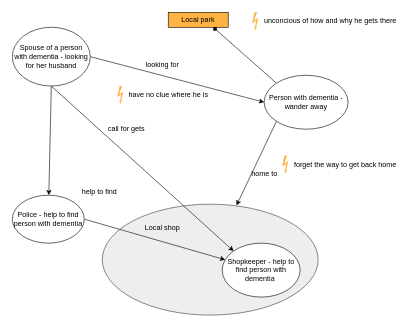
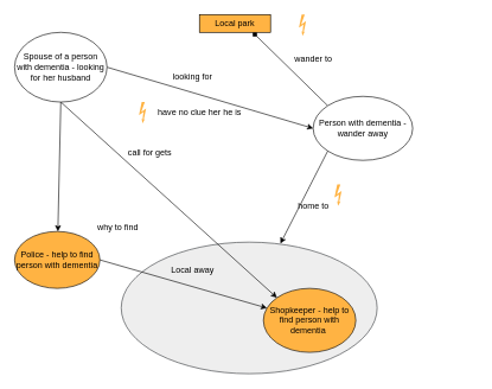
  <mxCell id="0" />
  <mxCell id="1" parent="0" />
  <mxCell id="2" value="" style="ellipse;whiteSpace=wrap;html=1;fillColor=#eeeeee;strokeColor=#36393d;" vertex="1" parent="1"><mxGeometry x="170" y="340" width="360" height="185" as="geometry" /></mxCell>
  <mxCell id="3" style="rounded=0;orthogonalLoop=1;jettySize=auto;html=1;exitX=0;exitY=0;exitDx=0;exitDy=0;entryX=0.75;entryY=1;entryDx=0;entryDy=0;endArrow=diamond;" edge="1" parent="1" source="4" target="16"><mxGeometry relative="1" as="geometry"><mxPoint x="399.354" y="18.834" as="targetPoint" /></mxGeometry></mxCell>
- <mxCell id="4" value="Person with dementia - wander away" style="ellipse;whiteSpace=wrap;html=1;" vertex="1" parent="1"><mxGeometry x="440" y="125" width="140" height="90" as="geometry" /></mxCell>
- <mxCell id="5" value="Local shop" style="text;html=1;align=center;verticalAlign=middle;resizable=0;points=[];autosize=1;strokeColor=none;fillColor=none;" vertex="1" parent="1"><mxGeometry x="230" y="365" width="80" height="30" as="geometry" /></mxCell>
+ <mxCell id="4" value="Person with dementia - wander away" style="ellipse;whiteSpace=wrap;html=1;" vertex="1" parent="1"><mxGeometry x="440" y="135" width="140" height="90" as="geometry" /></mxCell>
+ <mxCell id="5" value="Local away" style="text;html=1;align=center;verticalAlign=middle;resizable=0;points=[];autosize=1;strokeColor=none;fillColor=none;" vertex="1" parent="1"><mxGeometry x="230" y="365" width="80" height="30" as="geometry" /></mxCell>
  <mxCell id="6" style="rounded=0;orthogonalLoop=1;jettySize=auto;html=1;exitX=1;exitY=0.5;exitDx=0;exitDy=0;entryX=0;entryY=0.5;entryDx=0;entryDy=0;" edge="1" parent="1" source="9" target="4"><mxGeometry relative="1" as="geometry" /></mxCell>
  <mxCell id="7" style="rounded=0;orthogonalLoop=1;jettySize=auto;html=1;exitX=0.5;exitY=1;exitDx=0;exitDy=0;entryX=0;entryY=0;entryDx=0;entryDy=0;" edge="1" parent="1" source="9" target="10"><mxGeometry relative="1" as="geometry" /></mxCell>
  <mxCell id="8" style="rounded=0;orthogonalLoop=1;jettySize=auto;html=1;exitX=0.5;exitY=1;exitDx=0;exitDy=0;" edge="1" parent="1" source="9" target="21"><mxGeometry relative="1" as="geometry" /></mxCell>
  <mxCell id="9" value="Spouse of a person with dementia - looking for her husband" style="ellipse;whiteSpace=wrap;html=1;" vertex="1" parent="1"><mxGeometry x="20" y="45" width="130" height="98" as="geometry" /></mxCell>
- <mxCell id="10" value="Shopkeeper - help to find person with dementia&amp;nbsp;" style="ellipse;whiteSpace=wrap;html=1;" vertex="1" parent="1"><mxGeometry x="370" y="405" width="130" height="90" as="geometry" /></mxCell>
+ <mxCell id="10" value="Shopkeeper - help to find person with dementia&amp;nbsp;" style="ellipse;whiteSpace=wrap;html=1;fillColor=#ffb343;" vertex="1" parent="1"><mxGeometry x="370" y="405" width="130" height="90" as="geometry" /></mxCell>
  <mxCell id="11" style="rounded=0;orthogonalLoop=1;jettySize=auto;html=1;exitX=0;exitY=1;exitDx=0;exitDy=0;entryX=0.622;entryY=0.011;entryDx=0;entryDy=0;entryPerimeter=0;" edge="1" parent="1" source="4" target="2"><mxGeometry relative="1" as="geometry" /></mxCell>
+ <mxCell id="12" value="wander to" style="text;html=1;align=center;verticalAlign=middle;resizable=0;points=[];autosize=1;strokeColor=none;fillColor=none;" vertex="1" parent="1"><mxGeometry x="400" y="68" width="80" height="30" as="geometry" /></mxCell>
  <mxCell id="13" value="home to" style="text;html=1;align=center;verticalAlign=middle;resizable=0;points=[];autosize=1;strokeColor=none;fillColor=none;" vertex="1" parent="1"><mxGeometry x="410" y="275" width="60" height="30" as="geometry" /></mxCell>
- <mxCell id="14" value="forget the way to get back home" style="text;html=1;align=center;verticalAlign=middle;resizable=0;points=[];autosize=1;strokeColor=none;fillColor=none;" vertex="1" parent="1"><mxGeometry x="480" y="259" width="190" height="30" as="geometry" /></mxCell>
  <mxCell id="15" value="" style="shape=mxgraph.signs.safety.high_voltage_2;html=1;pointerEvents=1;fillColor=#FFB343;strokeColor=none;verticalLabelPosition=bottom;verticalAlign=top;align=center;sketch=0;" vertex="1" parent="1"><mxGeometry x="470" y="259" width="10" height="30" as="geometry" /></mxCell>
  <mxCell id="16" value="Local park" style="rounded=0;whiteSpace=wrap;html=1;fillColor=#ffb343;" vertex="1" parent="1"><mxGeometry x="280" y="20" width="100" height="25" as="geometry" /></mxCell>
  <mxCell id="17" value="looking for" style="text;html=1;align=center;verticalAlign=middle;resizable=0;points=[];autosize=1;strokeColor=none;fillColor=none;rotation=0;" vertex="1" parent="1"><mxGeometry x="230" y="93" width="80" height="30" as="geometry" /></mxCell>
- <mxCell id="18" value="have no clue where he is" style="text;html=1;align=center;verticalAlign=middle;resizable=0;points=[];autosize=1;strokeColor=none;fillColor=none;" vertex="1" parent="1"><mxGeometry x="200" y="143" width="160" height="30" as="geometry" /></mxCell>
+ <mxCell id="18" value="have no clue her he is" style="text;html=1;align=center;verticalAlign=middle;resizable=0;points=[];autosize=1;strokeColor=none;fillColor=none;" vertex="1" parent="1"><mxGeometry x="200" y="143" width="160" height="30" as="geometry" /></mxCell>
  <mxCell id="19" value="" style="shape=mxgraph.signs.safety.high_voltage_2;html=1;pointerEvents=1;fillColor=#FFB343;strokeColor=none;verticalLabelPosition=bottom;verticalAlign=top;align=center;sketch=0;" vertex="1" parent="1"><mxGeometry x="195" y="143" width="10" height="30" as="geometry" /></mxCell>
  <mxCell id="20" style="rounded=0;orthogonalLoop=1;jettySize=auto;html=1;exitX=1;exitY=0.5;exitDx=0;exitDy=0;" edge="1" parent="1" source="21" target="10"><mxGeometry relative="1" as="geometry" /></mxCell>
- <mxCell id="21" value="Police - help to find person with dementia" style="ellipse;whiteSpace=wrap;html=1;" vertex="1" parent="1"><mxGeometry x="20" y="325" width="120" height="80" as="geometry" /></mxCell>
- <mxCell id="22" value="help to find" style="text;html=1;align=center;verticalAlign=middle;resizable=0;points=[];autosize=1;strokeColor=none;fillColor=none;" vertex="1" parent="1"><mxGeometry x="125" y="305" width="80" height="30" as="geometry" /></mxCell>
+ <mxCell id="21" value="Police - help to find person with dementia" style="ellipse;whiteSpace=wrap;html=1;fillColor=#ffb343;" vertex="1" parent="1"><mxGeometry x="20" y="325" width="120" height="80" as="geometry" /></mxCell>
+ <mxCell id="22" value="why to find" style="text;html=1;align=center;verticalAlign=middle;resizable=0;points=[];autosize=1;strokeColor=none;fillColor=none;" vertex="1" parent="1"><mxGeometry x="125" y="305" width="80" height="30" as="geometry" /></mxCell>
  <mxCell id="23" value="call for gets" style="text;html=1;align=center;verticalAlign=middle;resizable=0;points=[];autosize=1;strokeColor=none;fillColor=none;" vertex="1" parent="1"><mxGeometry x="170" y="199" width="80" height="30" as="geometry" /></mxCell>
- <mxCell id="24" value="unconcious of how and why he gets there" style="text;html=1;align=center;verticalAlign=middle;resizable=0;points=[];autosize=1;strokeColor=none;fillColor=none;" vertex="1" parent="1"><mxGeometry x="430" y="20" width="240" height="30" as="geometry" /></mxCell>
  <mxCell id="25" value="" style="shape=mxgraph.signs.safety.high_voltage_2;html=1;pointerEvents=1;fillColor=#FFB343;strokeColor=none;verticalLabelPosition=bottom;verticalAlign=top;align=center;sketch=0;" vertex="1" parent="1"><mxGeometry x="420" y="20" width="10" height="30" as="geometry" /></mxCell>
